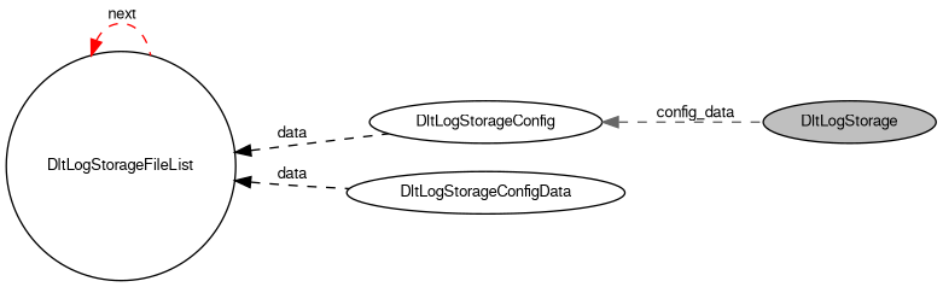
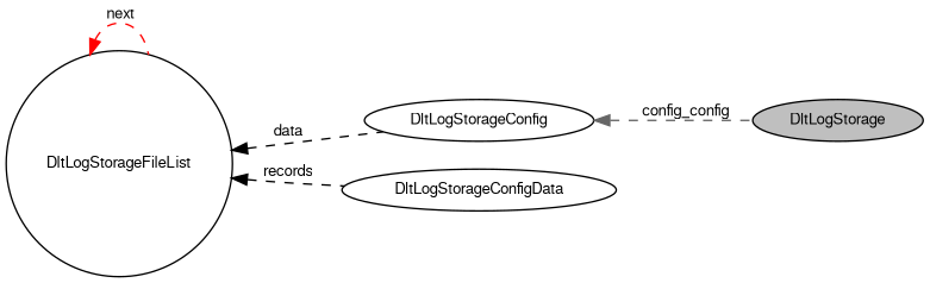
  digraph {
    rankdir=LR
    node [color=black fillcolor=white fontname=FreeSans fontsize=10 shape=ellipse style=filled]
    edge [color=black dir=back fontname=FreeSans fontsize=10 labelfontname=FreeSans labelfontsize=10 style=dashed]
    n1 [fillcolor=grey75 fontcolor=black height=0.2 label=DltLogStorage width=0.4]
    n2 [height=0.2 label=DltLogStorageConfig width=0.4]
    n3 [height=0.2 label=DltLogStorageConfigData width=0.4]
    n4 [height=0.2 label=DltLogStorageFileList shape=circle width=0.4]
-   n2 -> n1 [color=gray40 label=" config_data"]
+   n2 -> n1 [color=gray40 label=" config_config"]
    n4 -> n2 [label=" data"]
-   n4 -> n3 [label=" data"]
+   n4 -> n3 [label=" records"]
    n4 -> n4 [color=red label=" next"]
  }
